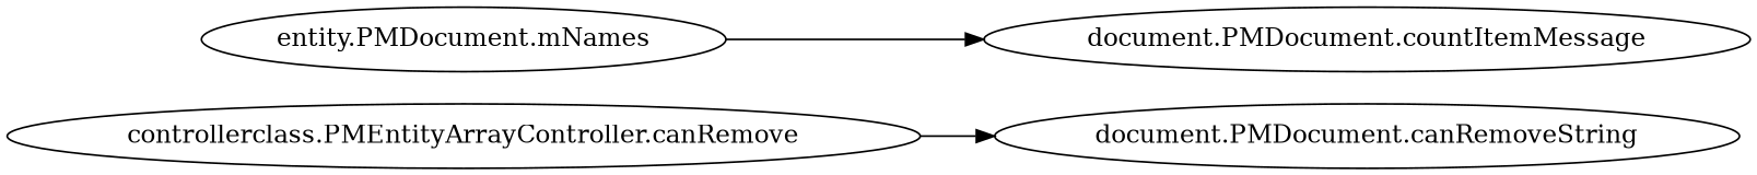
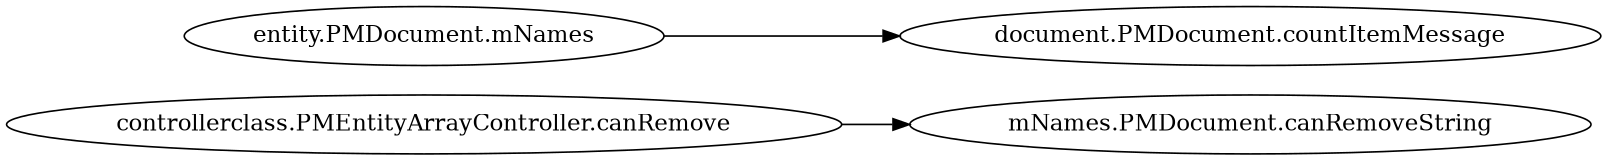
  digraph {
    rankdir=LR
    "controllerclass.PMEntityArrayController.canRemove"
-   "document.PMDocument.canRemoveString"
+   "document.PMDocument.canRemoveString" [label="mNames.PMDocument.canRemoveString"]
    n3 [label="entity.PMDocument.mNames"]
    "document.PMDocument.countItemMessage"
    "controllerclass.PMEntityArrayController.canRemove" -> "document.PMDocument.canRemoveString"
    n3 -> "document.PMDocument.countItemMessage"
  }
